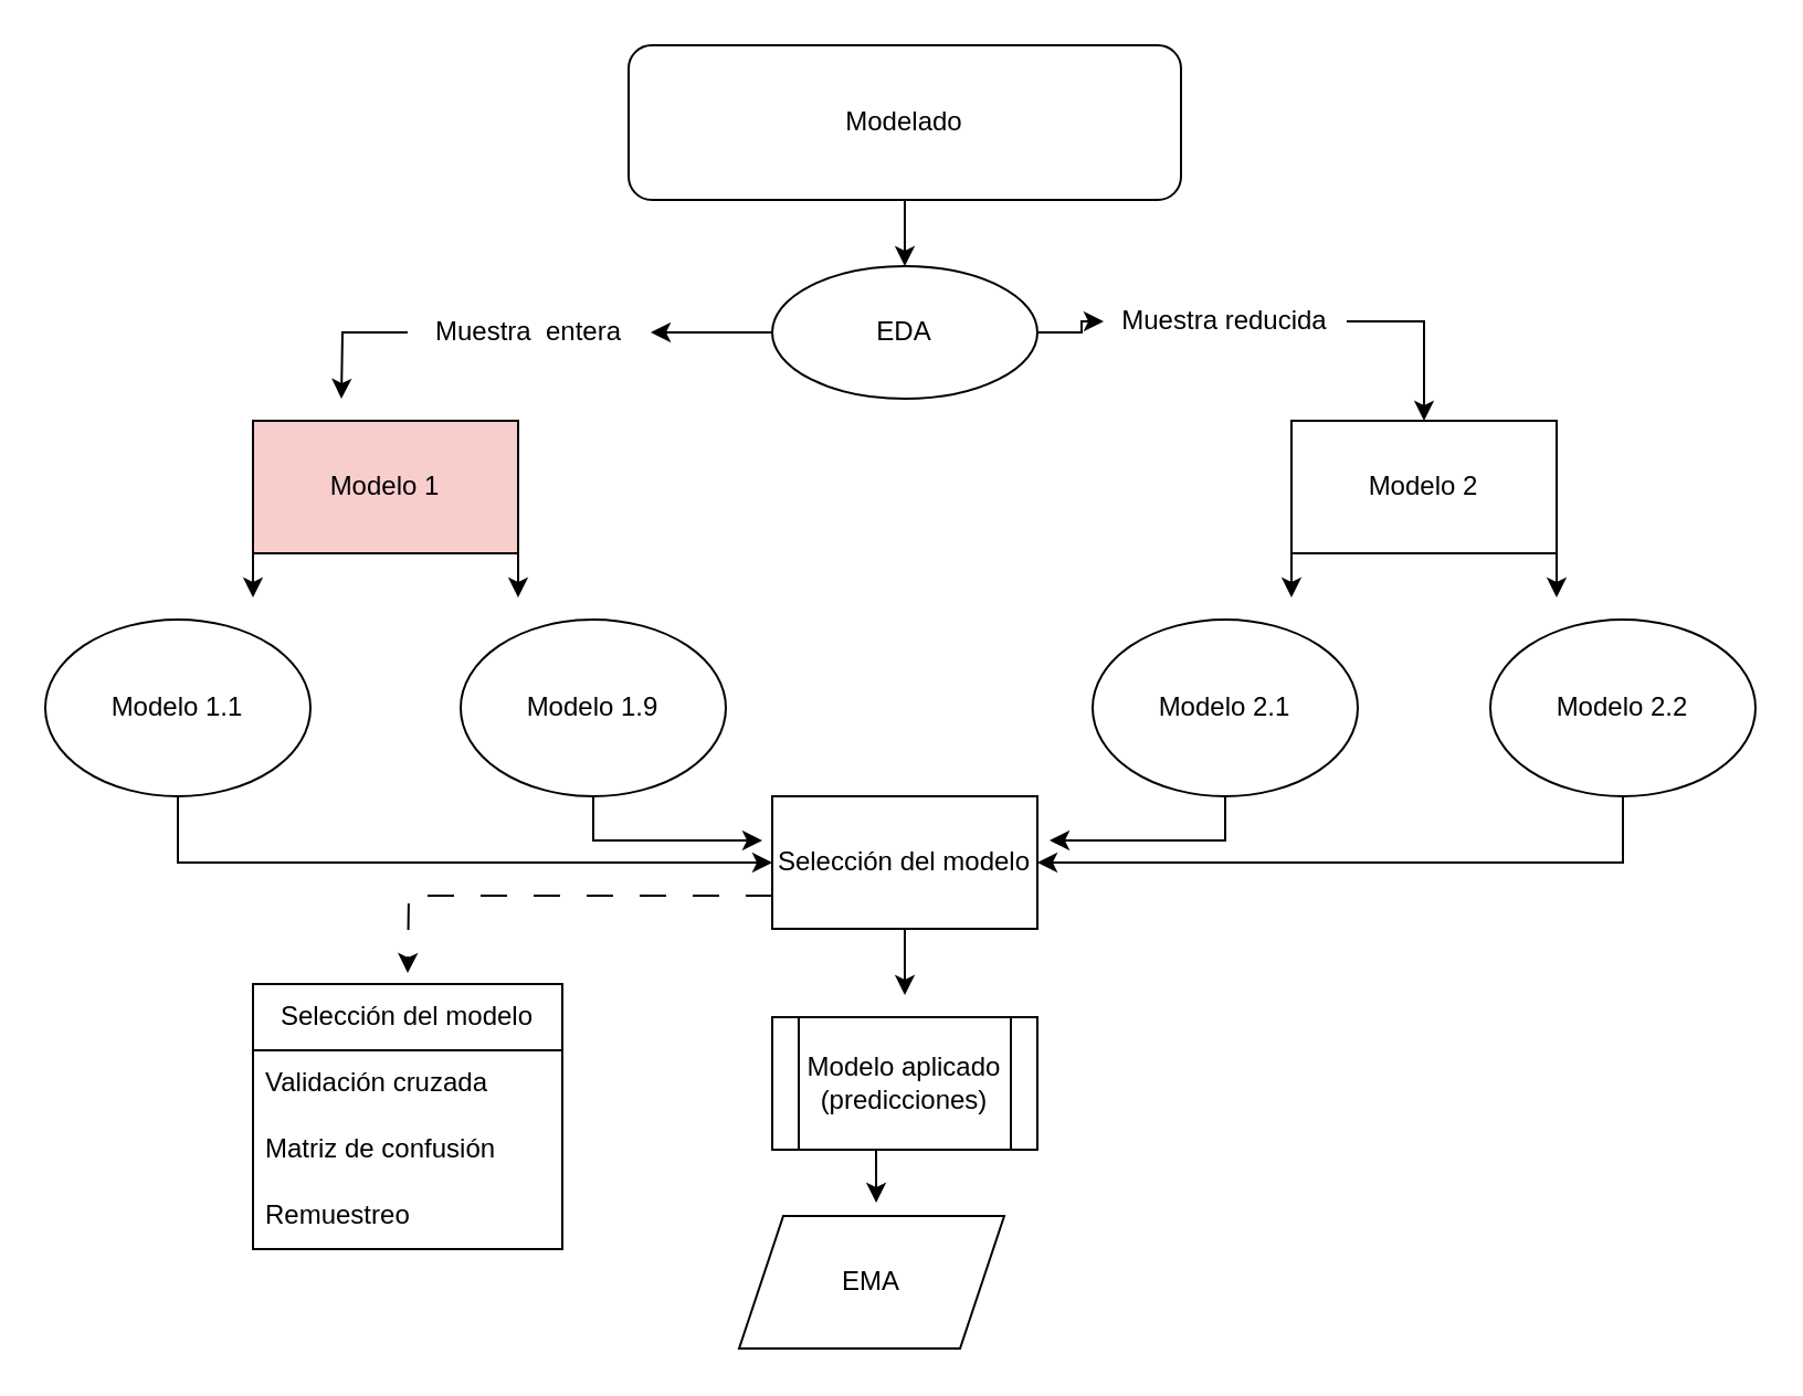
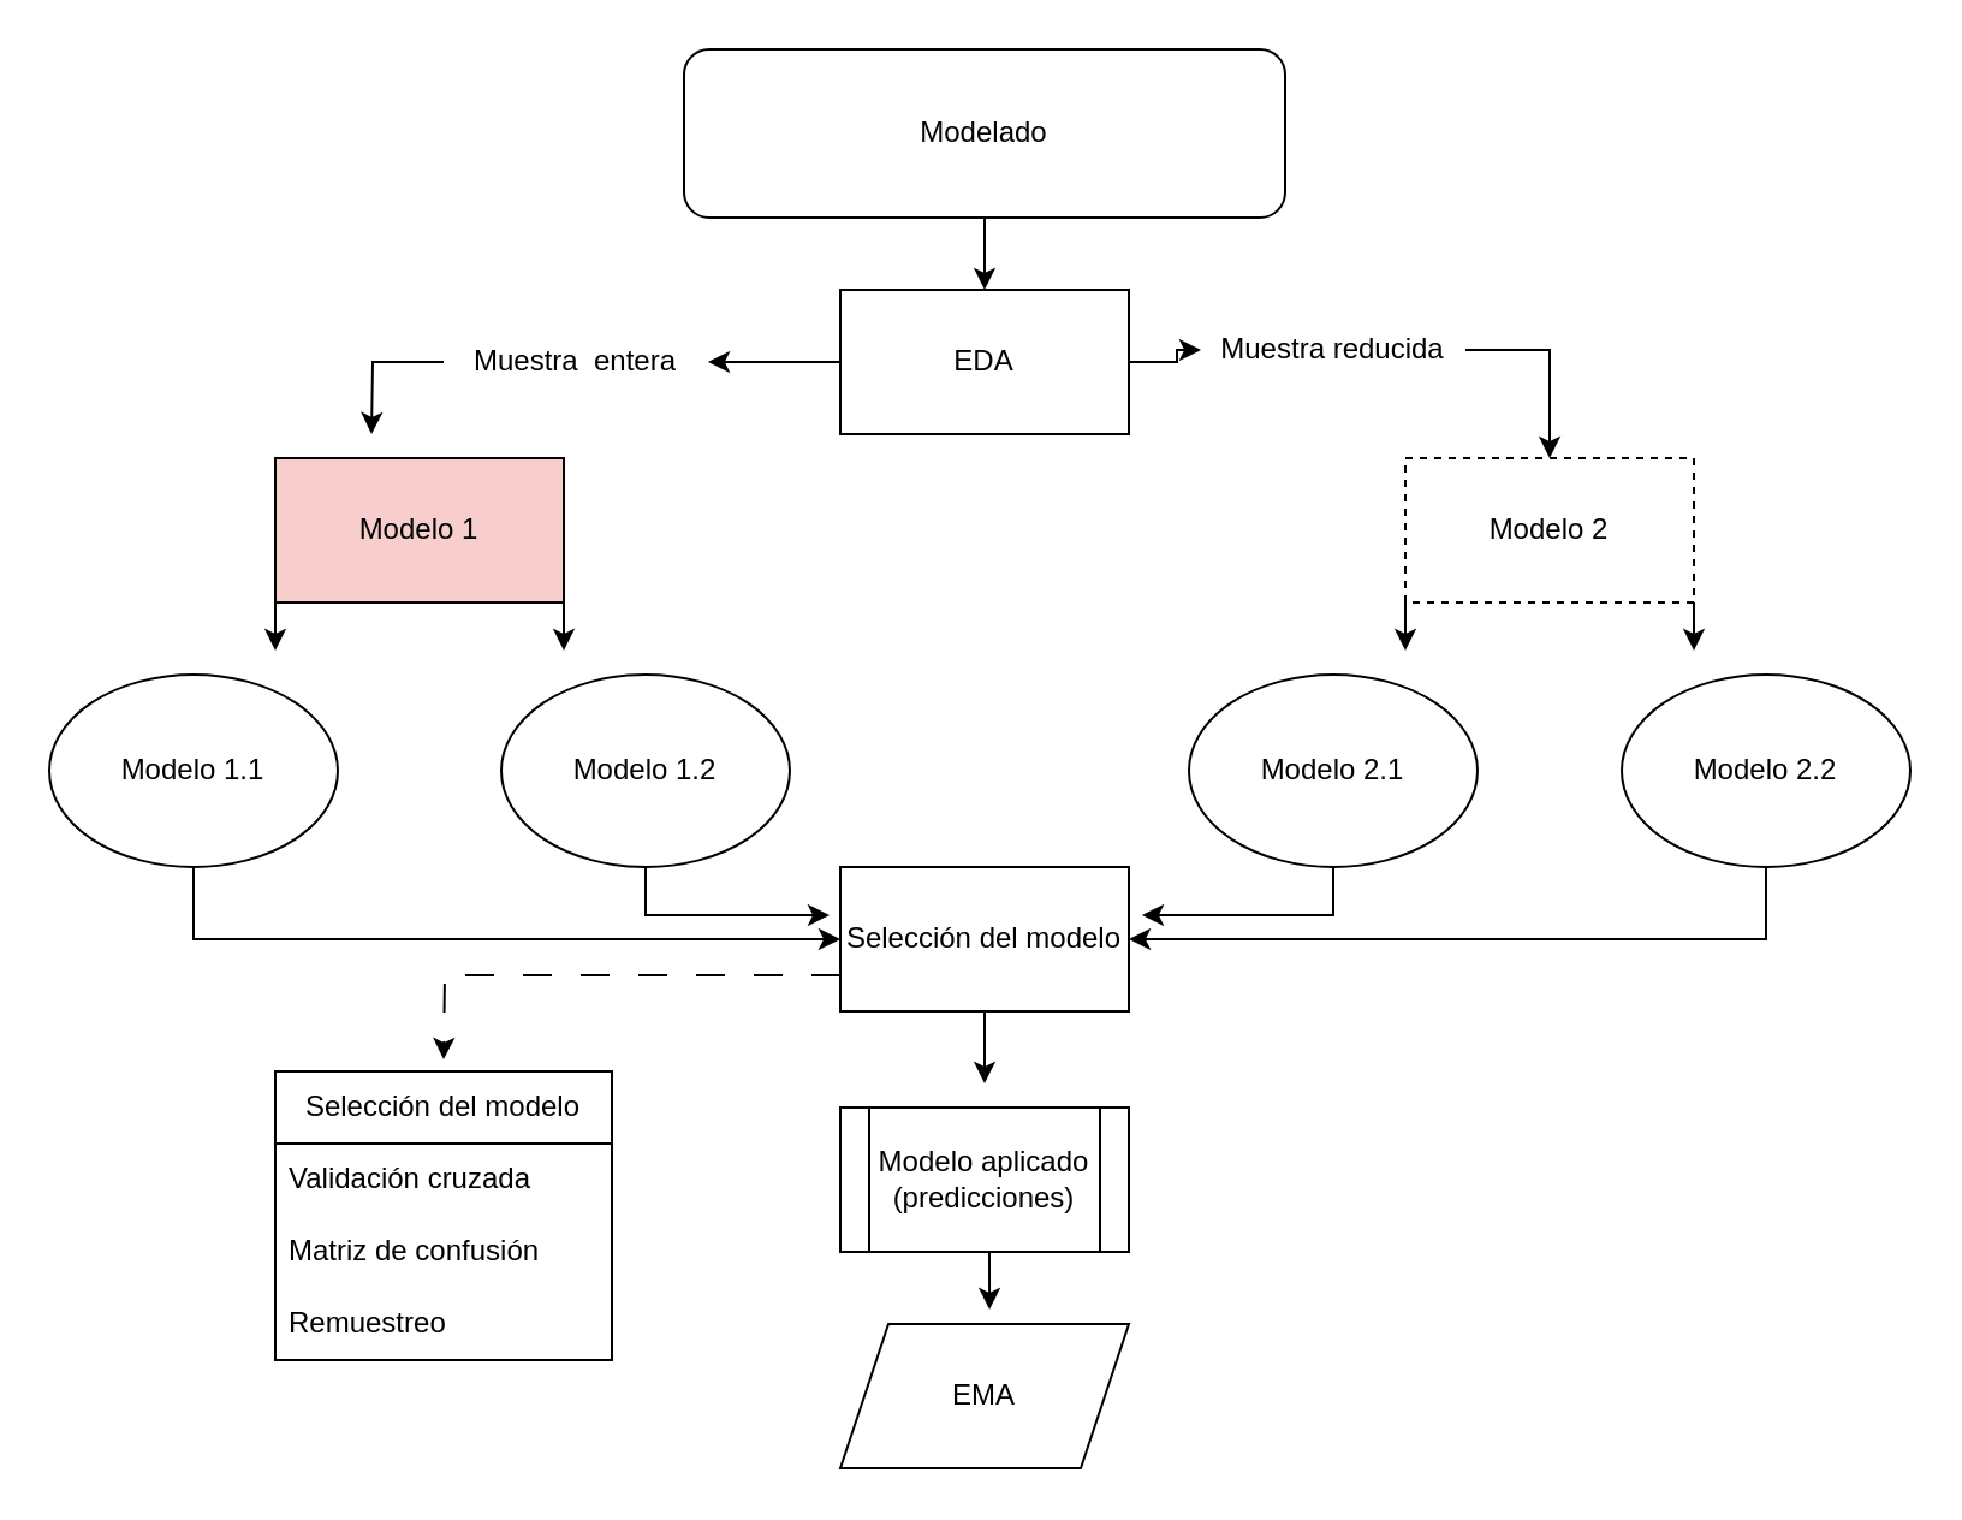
  <mxCell id="0" />
  <mxCell id="1" parent="0" />
  <mxCell id="2" style="edgeStyle=orthogonalEdgeStyle;rounded=0;orthogonalLoop=1;jettySize=auto;html=1;exitX=0.5;exitY=1;exitDx=0;exitDy=0;entryX=0.5;entryY=0;entryDx=0;entryDy=0;" edge="1" parent="1" source="3" target="6"><mxGeometry relative="1" as="geometry" /></mxCell>
  <mxCell id="3" value="Modelado" style="rounded=1;whiteSpace=wrap;html=1;" parent="1" vertex="1"><mxGeometry x="284" y="20" width="250" height="70" as="geometry" /></mxCell>
  <mxCell id="4" style="edgeStyle=orthogonalEdgeStyle;rounded=0;orthogonalLoop=1;jettySize=auto;html=1;exitX=0;exitY=0.5;exitDx=0;exitDy=0;" parent="1" source="6" edge="1"><mxGeometry relative="1" as="geometry"><mxPoint x="294" y="150" as="targetPoint" /></mxGeometry></mxCell>
  <mxCell id="5" style="edgeStyle=orthogonalEdgeStyle;rounded=0;orthogonalLoop=1;jettySize=auto;html=1;exitX=1;exitY=0.5;exitDx=0;exitDy=0;" edge="1" parent="1" source="6" target="24"><mxGeometry relative="1" as="geometry" /></mxCell>
- <mxCell id="6" value="EDA" style="ellipse;whiteSpace=wrap;html=1;" parent="1" vertex="1"><mxGeometry x="349" y="120" width="120" height="60" as="geometry" /></mxCell>
+ <mxCell id="6" value="EDA" style="rounded=0;whiteSpace=wrap;html=1;" parent="1" vertex="1"><mxGeometry x="349" y="120" width="120" height="60" as="geometry" /></mxCell>
  <mxCell id="7" style="edgeStyle=orthogonalEdgeStyle;rounded=0;orthogonalLoop=1;jettySize=auto;html=1;exitX=0;exitY=1;exitDx=0;exitDy=0;" edge="1" parent="1" source="9"><mxGeometry relative="1" as="geometry"><mxPoint x="114" y="270" as="targetPoint" /></mxGeometry></mxCell>
  <mxCell id="8" style="edgeStyle=orthogonalEdgeStyle;rounded=0;orthogonalLoop=1;jettySize=auto;html=1;exitX=1;exitY=1;exitDx=0;exitDy=0;" edge="1" parent="1" source="9"><mxGeometry relative="1" as="geometry"><mxPoint x="234" y="270" as="targetPoint" /></mxGeometry></mxCell>
  <mxCell id="9" value="Modelo 1" style="rounded=0;whiteSpace=wrap;html=1;fillColor=#f8cecc;" parent="1" vertex="1"><mxGeometry x="114" y="190" width="120" height="60" as="geometry" /></mxCell>
  <mxCell id="10" style="edgeStyle=orthogonalEdgeStyle;rounded=0;orthogonalLoop=1;jettySize=auto;html=1;exitX=0;exitY=1;exitDx=0;exitDy=0;" edge="1" parent="1" source="12"><mxGeometry relative="1" as="geometry"><mxPoint x="584" y="270" as="targetPoint" /></mxGeometry></mxCell>
  <mxCell id="11" style="edgeStyle=orthogonalEdgeStyle;rounded=0;orthogonalLoop=1;jettySize=auto;html=1;exitX=1;exitY=1;exitDx=0;exitDy=0;" edge="1" parent="1" source="12"><mxGeometry relative="1" as="geometry"><mxPoint x="704" y="270" as="targetPoint" /></mxGeometry></mxCell>
- <mxCell id="12" value="Modelo 2" style="rounded=0;whiteSpace=wrap;html=1;" parent="1" vertex="1"><mxGeometry x="584" y="190" width="120" height="60" as="geometry" /></mxCell>
+ <mxCell id="12" value="Modelo 2" style="rounded=0;whiteSpace=wrap;html=1;dashed=1;" parent="1" vertex="1"><mxGeometry x="584" y="190" width="120" height="60" as="geometry" /></mxCell>
  <mxCell id="13" style="edgeStyle=orthogonalEdgeStyle;rounded=0;orthogonalLoop=1;jettySize=auto;html=1;exitX=0.5;exitY=1;exitDx=0;exitDy=0;entryX=0;entryY=0.5;entryDx=0;entryDy=0;" edge="1" parent="1" source="14" target="27"><mxGeometry relative="1" as="geometry" /></mxCell>
  <mxCell id="14" value="Modelo 1.1" style="ellipse;whiteSpace=wrap;html=1;" parent="1" vertex="1"><mxGeometry x="20" y="280" width="120" height="80" as="geometry" /></mxCell>
  <mxCell id="15" style="edgeStyle=orthogonalEdgeStyle;rounded=0;orthogonalLoop=1;jettySize=auto;html=1;exitX=0.5;exitY=1;exitDx=0;exitDy=0;" edge="1" parent="1" source="16"><mxGeometry relative="1" as="geometry"><mxPoint x="344" y="380" as="targetPoint" /></mxGeometry></mxCell>
- <mxCell id="16" value="Modelo 1.9" style="ellipse;whiteSpace=wrap;html=1;" parent="1" vertex="1"><mxGeometry x="208" y="280" width="120" height="80" as="geometry" /></mxCell>
+ <mxCell id="16" value="Modelo 1.2" style="ellipse;whiteSpace=wrap;html=1;" parent="1" vertex="1"><mxGeometry x="208" y="280" width="120" height="80" as="geometry" /></mxCell>
  <mxCell id="17" style="edgeStyle=orthogonalEdgeStyle;rounded=0;orthogonalLoop=1;jettySize=auto;html=1;exitX=0.5;exitY=1;exitDx=0;exitDy=0;" edge="1" parent="1" source="18"><mxGeometry relative="1" as="geometry"><mxPoint x="474" y="380" as="targetPoint" /></mxGeometry></mxCell>
  <mxCell id="18" value="Modelo 2.1" style="ellipse;whiteSpace=wrap;html=1;" parent="1" vertex="1"><mxGeometry x="494" y="280" width="120" height="80" as="geometry" /></mxCell>
  <mxCell id="19" style="edgeStyle=orthogonalEdgeStyle;rounded=0;orthogonalLoop=1;jettySize=auto;html=1;exitX=0.5;exitY=1;exitDx=0;exitDy=0;entryX=1;entryY=0.5;entryDx=0;entryDy=0;" edge="1" parent="1" source="20" target="27"><mxGeometry relative="1" as="geometry" /></mxCell>
  <mxCell id="20" value="Modelo 2.2" style="ellipse;whiteSpace=wrap;html=1;" parent="1" vertex="1"><mxGeometry x="674" y="280" width="120" height="80" as="geometry" /></mxCell>
  <mxCell id="21" style="edgeStyle=orthogonalEdgeStyle;rounded=0;orthogonalLoop=1;jettySize=auto;html=1;exitX=0;exitY=0.5;exitDx=0;exitDy=0;" parent="1" source="22" edge="1"><mxGeometry relative="1" as="geometry"><mxPoint x="154" y="180" as="targetPoint" /></mxGeometry></mxCell>
  <mxCell id="22" value="Muestra&amp;nbsp; entera" style="text;html=1;strokeColor=none;fillColor=none;align=center;verticalAlign=middle;whiteSpace=wrap;rounded=0;" parent="1" vertex="1"><mxGeometry x="184" y="135" width="110" height="30" as="geometry" /></mxCell>
  <mxCell id="23" style="edgeStyle=orthogonalEdgeStyle;rounded=0;orthogonalLoop=1;jettySize=auto;html=1;exitX=1;exitY=0.5;exitDx=0;exitDy=0;entryX=0.5;entryY=0;entryDx=0;entryDy=0;" edge="1" parent="1" source="24" target="12"><mxGeometry relative="1" as="geometry" /></mxCell>
  <mxCell id="24" value="Muestra reducida" style="text;html=1;strokeColor=none;fillColor=none;align=center;verticalAlign=middle;whiteSpace=wrap;rounded=0;" vertex="1" parent="1"><mxGeometry x="499" y="130" width="110" height="30" as="geometry" /></mxCell>
  <mxCell id="25" style="edgeStyle=orthogonalEdgeStyle;rounded=0;orthogonalLoop=1;jettySize=auto;html=1;exitX=0;exitY=0.75;exitDx=0;exitDy=0;dashed=1;dashPattern=12 12;" edge="1" parent="1" source="27"><mxGeometry relative="1" as="geometry"><mxPoint x="184" y="440" as="targetPoint" /></mxGeometry></mxCell>
  <mxCell id="26" style="edgeStyle=orthogonalEdgeStyle;rounded=0;orthogonalLoop=1;jettySize=auto;html=1;exitX=0.5;exitY=1;exitDx=0;exitDy=0;" edge="1" parent="1" source="27"><mxGeometry relative="1" as="geometry"><mxPoint x="409" y="450" as="targetPoint" /></mxGeometry></mxCell>
  <mxCell id="27" value="Selección del modelo" style="rounded=0;whiteSpace=wrap;html=1;" vertex="1" parent="1"><mxGeometry x="349" y="360" width="120" height="60" as="geometry" /></mxCell>
  <mxCell id="28" style="edgeStyle=orthogonalEdgeStyle;rounded=0;orthogonalLoop=1;jettySize=auto;html=1;exitX=0.5;exitY=1;exitDx=0;exitDy=0;entryX=0.517;entryY=-0.1;entryDx=0;entryDy=0;entryPerimeter=0;" edge="1" parent="1" source="29" target="30"><mxGeometry relative="1" as="geometry" /></mxCell>
  <mxCell id="29" value="Modelo aplicado (predicciones)" style="shape=process;whiteSpace=wrap;html=1;backgroundOutline=1;" vertex="1" parent="1"><mxGeometry x="349" y="460" width="120" height="60" as="geometry" /></mxCell>
- <mxCell id="30" value="EMA" style="shape=parallelogram;perimeter=parallelogramPerimeter;whiteSpace=wrap;html=1;fixedSize=1;" vertex="1" parent="1"><mxGeometry x="334" y="550" width="120" height="60" as="geometry" /></mxCell>
+ <mxCell id="30" value="EMA" style="shape=parallelogram;perimeter=parallelogramPerimeter;whiteSpace=wrap;html=1;fixedSize=1;" vertex="1" parent="1"><mxGeometry x="349" y="550" width="120" height="60" as="geometry" /></mxCell>
  <mxCell id="31" value="Selección del modelo" style="swimlane;fontStyle=0;childLayout=stackLayout;horizontal=1;startSize=30;horizontalStack=0;resizeParent=1;resizeParentMax=0;resizeLast=0;collapsible=1;marginBottom=0;whiteSpace=wrap;html=1;" vertex="1" parent="1"><mxGeometry x="114" y="445" width="140" height="120" as="geometry" /></mxCell>
  <mxCell id="32" value="Validación cruzada" style="text;strokeColor=none;fillColor=none;align=left;verticalAlign=middle;spacingLeft=4;spacingRight=4;overflow=hidden;points=[[0,0.5],[1,0.5]];portConstraint=eastwest;rotatable=0;whiteSpace=wrap;html=1;" vertex="1" parent="31"><mxGeometry y="30" width="140" height="30" as="geometry" /></mxCell>
  <mxCell id="33" value="Matriz de confusión" style="text;strokeColor=none;fillColor=none;align=left;verticalAlign=middle;spacingLeft=4;spacingRight=4;overflow=hidden;points=[[0,0.5],[1,0.5]];portConstraint=eastwest;rotatable=0;whiteSpace=wrap;html=1;" vertex="1" parent="31"><mxGeometry y="60" width="140" height="30" as="geometry" /></mxCell>
  <mxCell id="34" value="Remuestreo" style="text;strokeColor=none;fillColor=none;align=left;verticalAlign=middle;spacingLeft=4;spacingRight=4;overflow=hidden;points=[[0,0.5],[1,0.5]];portConstraint=eastwest;rotatable=0;whiteSpace=wrap;html=1;" vertex="1" parent="31"><mxGeometry y="90" width="140" height="30" as="geometry" /></mxCell>
